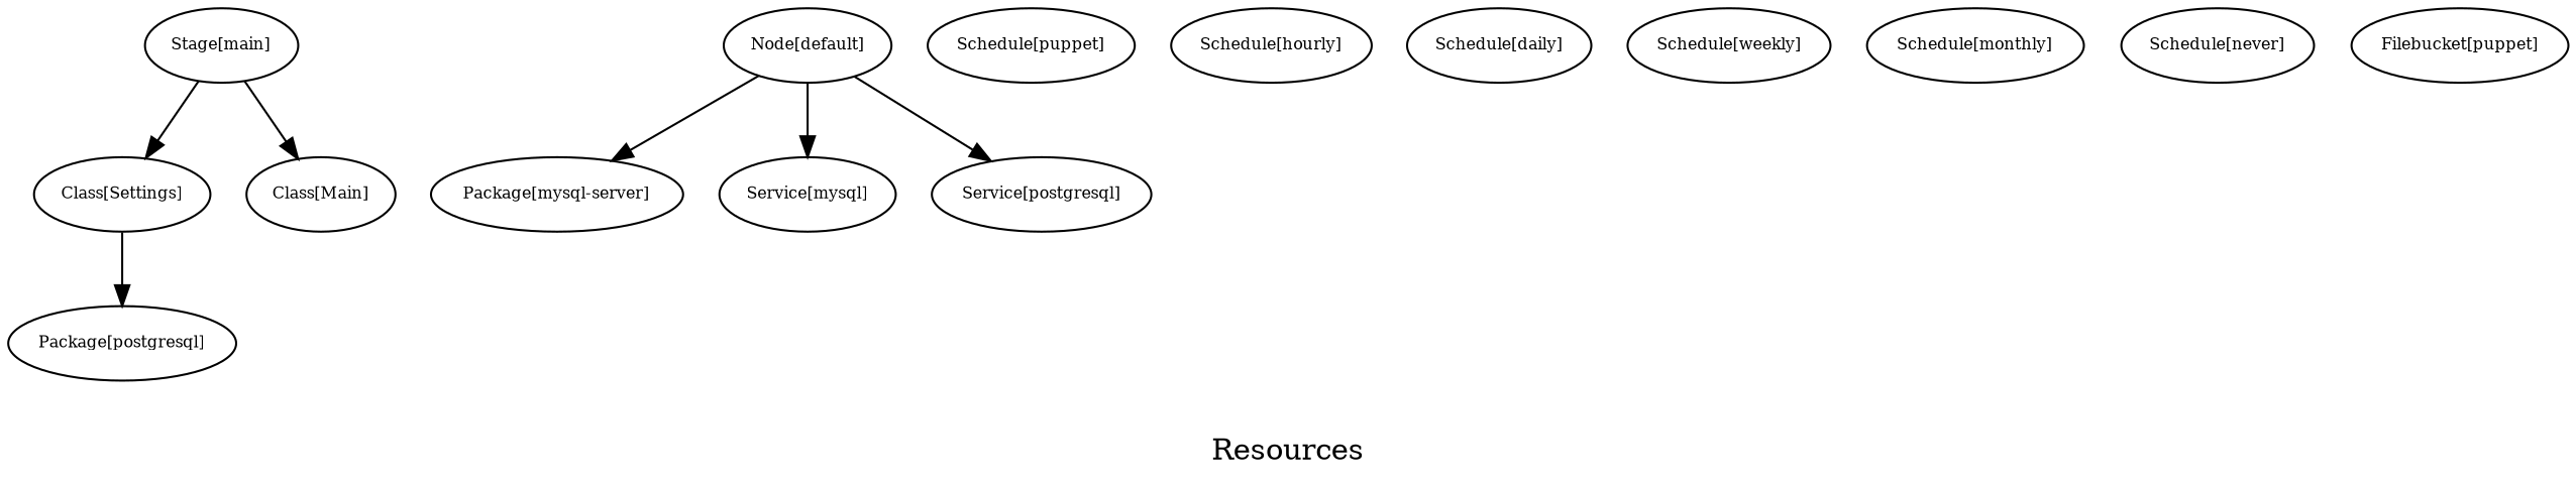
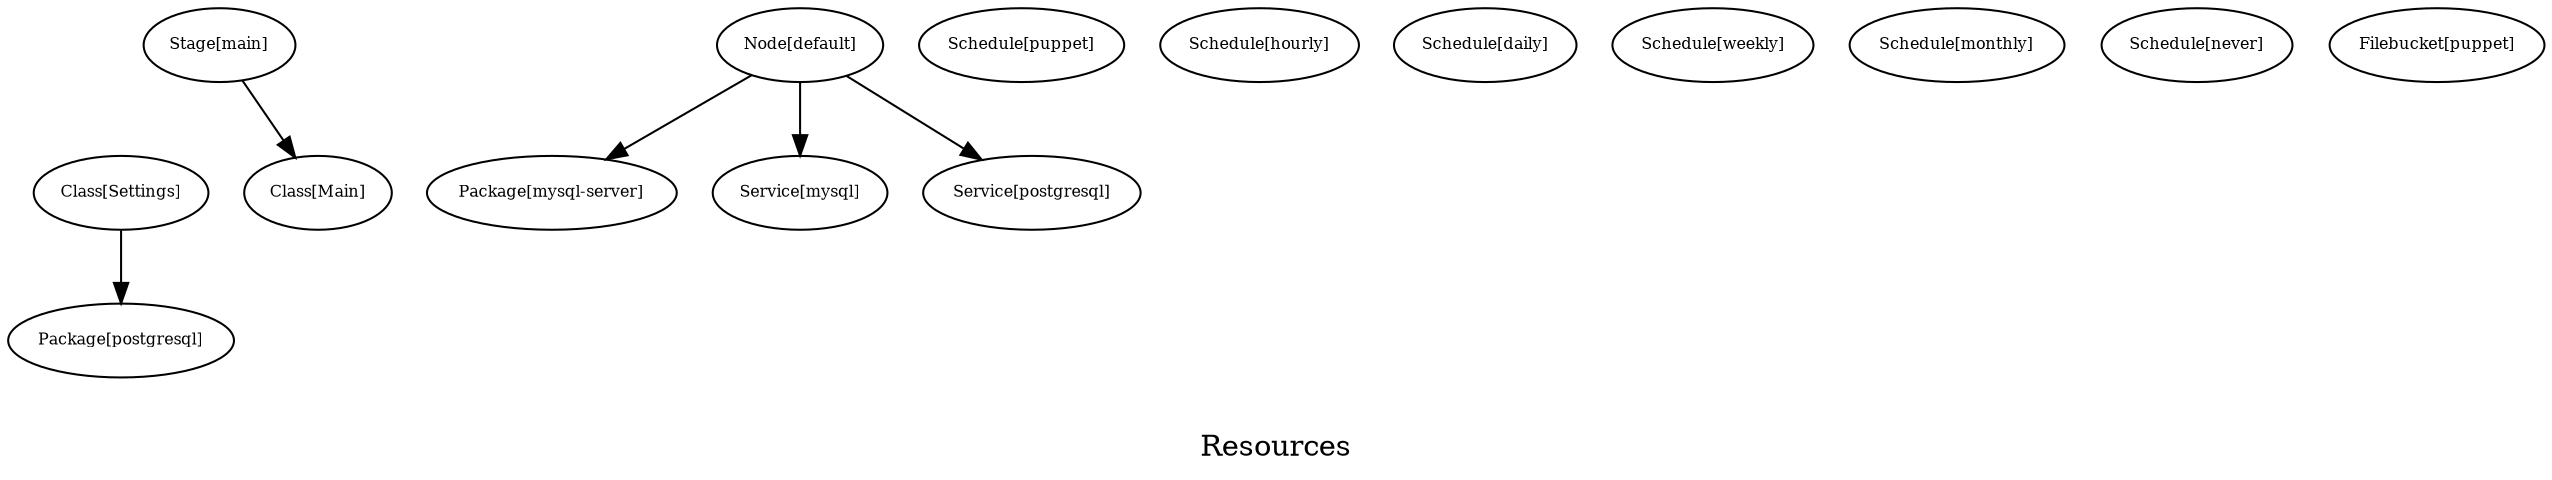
  digraph {
    label=Resources
    node [fontsize=8]
    edge [fontsize=8]
    n1 [label="Stage[main]"]
    n2 [label="Class[Settings]"]
    n3 [label="Class[Main]"]
    n4 [label="Package[postgresql]"]
    n5 [label="Node[default]"]
    n6 [label="Package[mysql-server]"]
    n7 [label="Service[mysql]"]
    n8 [label="Service[postgresql]"]
    n9 [label="Schedule[puppet]"]
    n10 [label="Schedule[hourly]"]
    n11 [label="Schedule[daily]"]
    n12 [label="Schedule[weekly]"]
    n13 [label="Schedule[monthly]"]
    n14 [label="Schedule[never]"]
    n15 [label="Filebucket[puppet]"]
-   n1 -> n2
    n1 -> n3
    n2 -> n4
    n5 -> n6
    n5 -> n7
    n5 -> n8
  }
